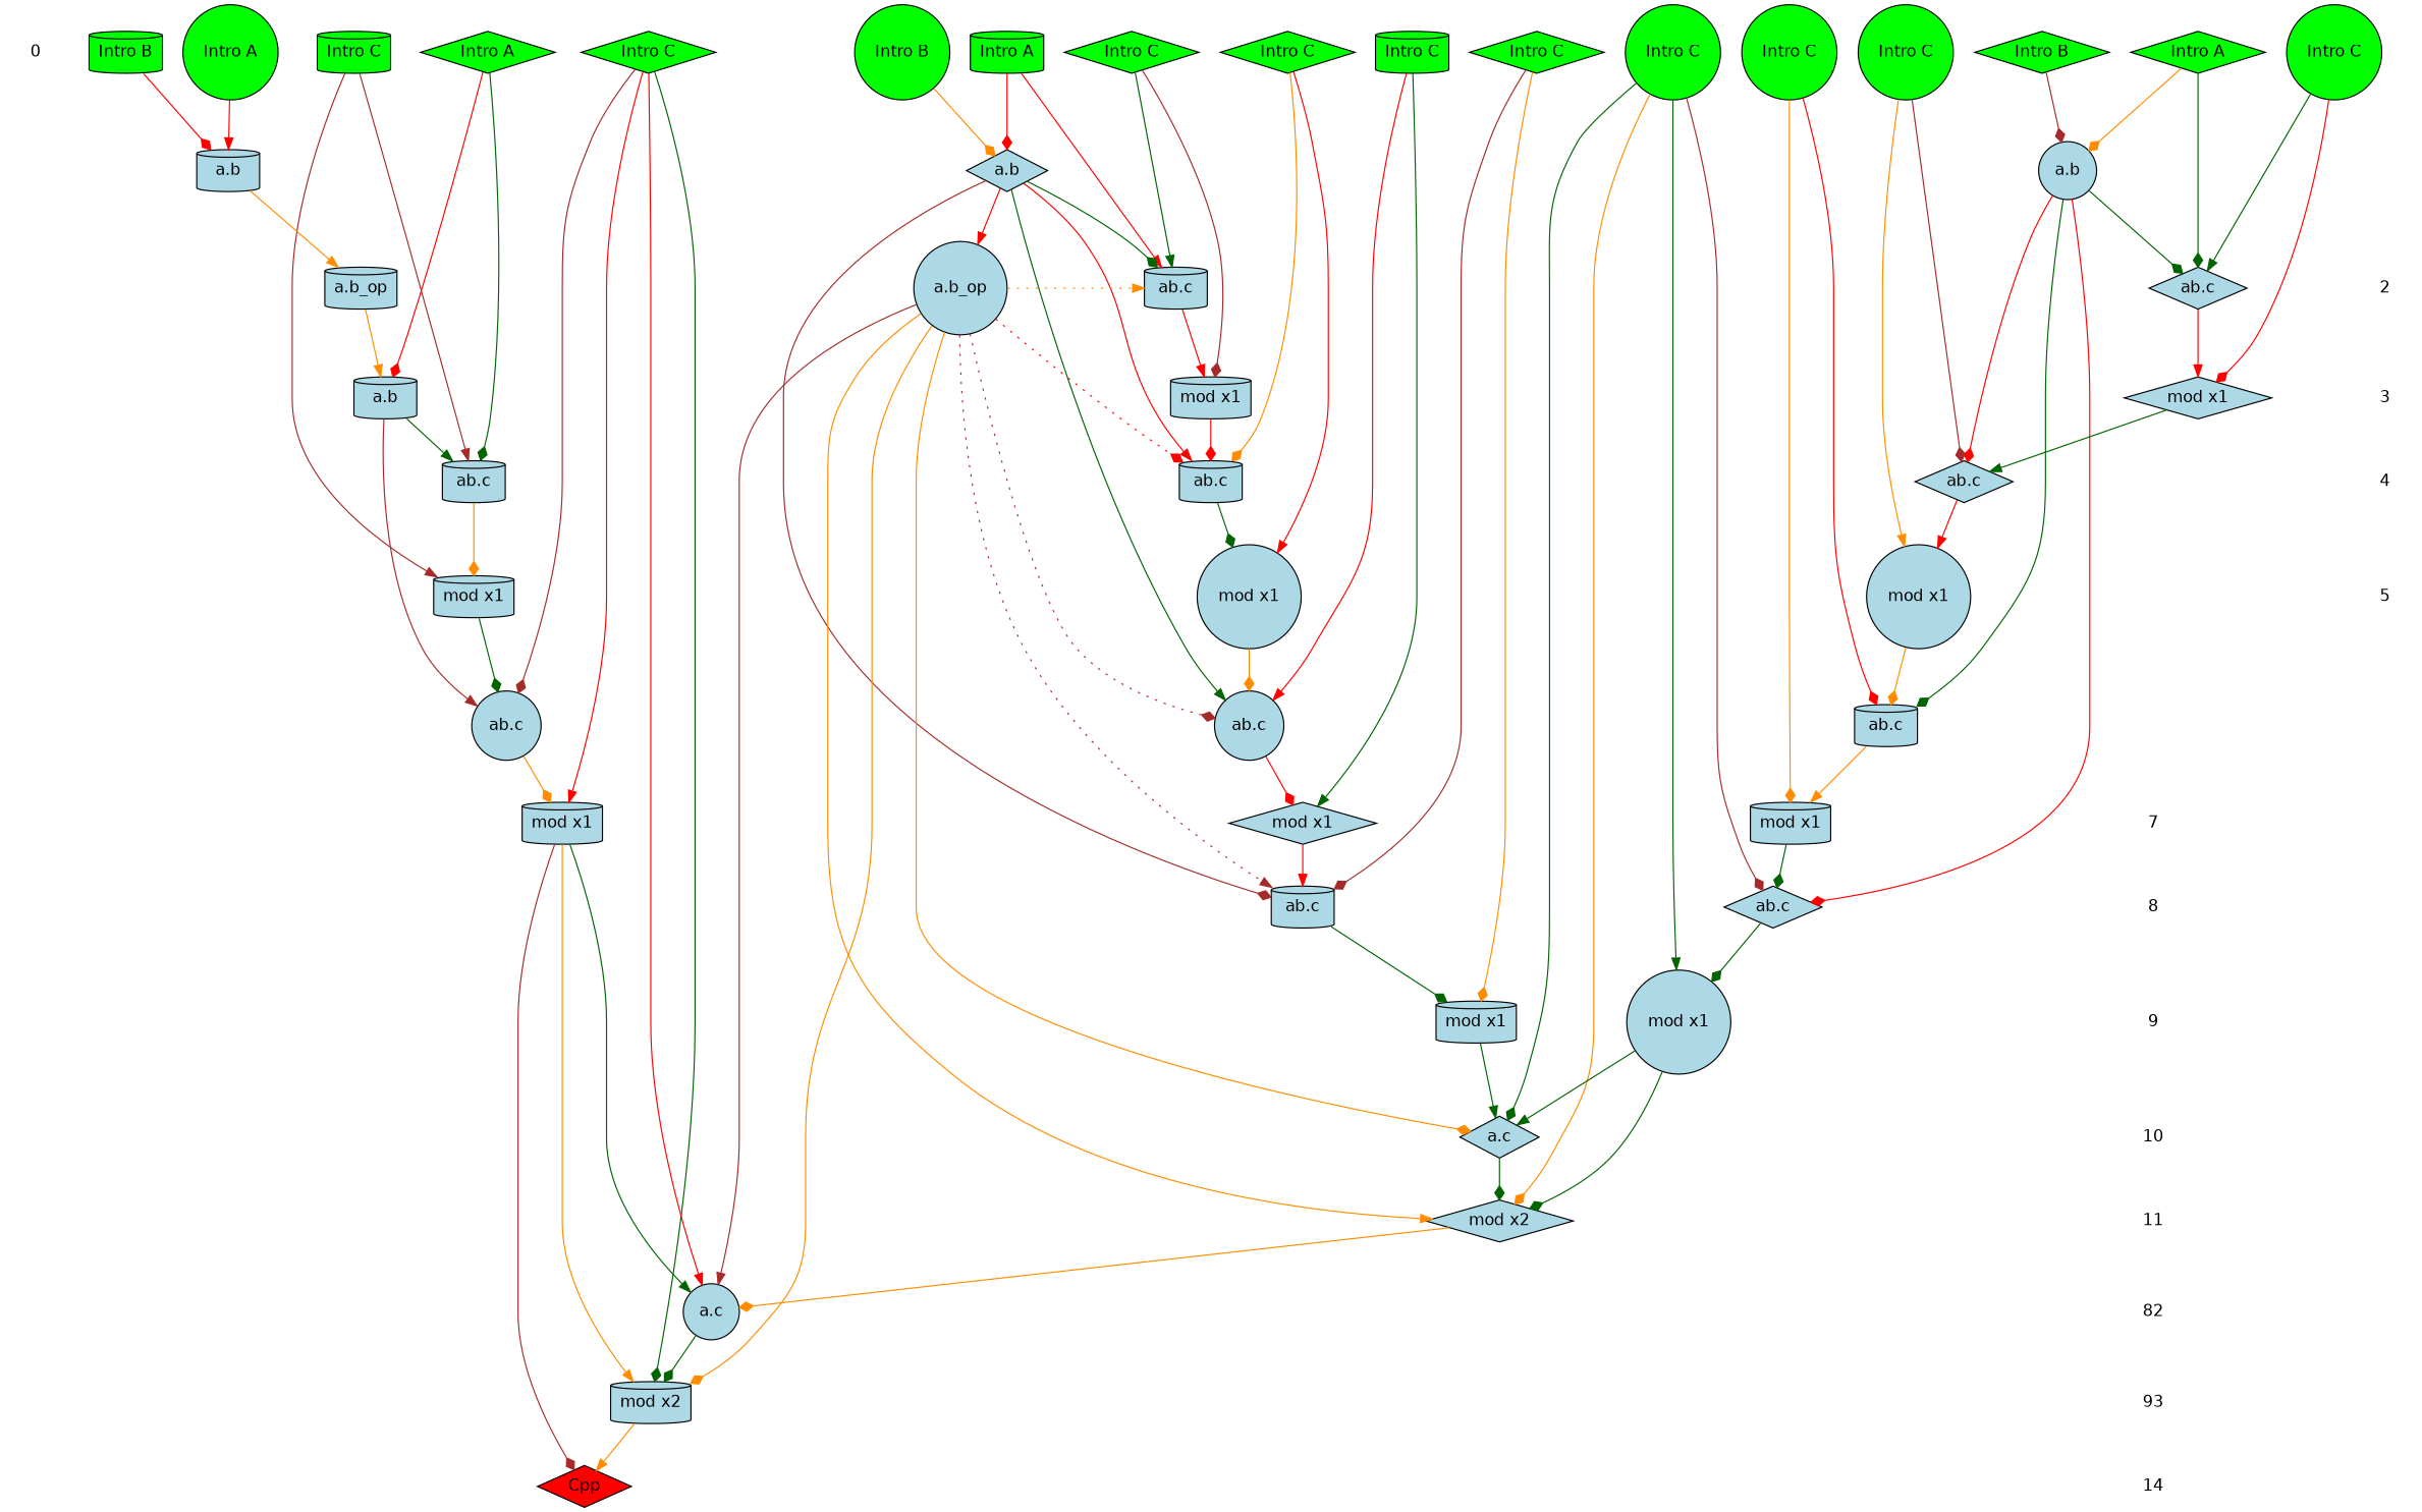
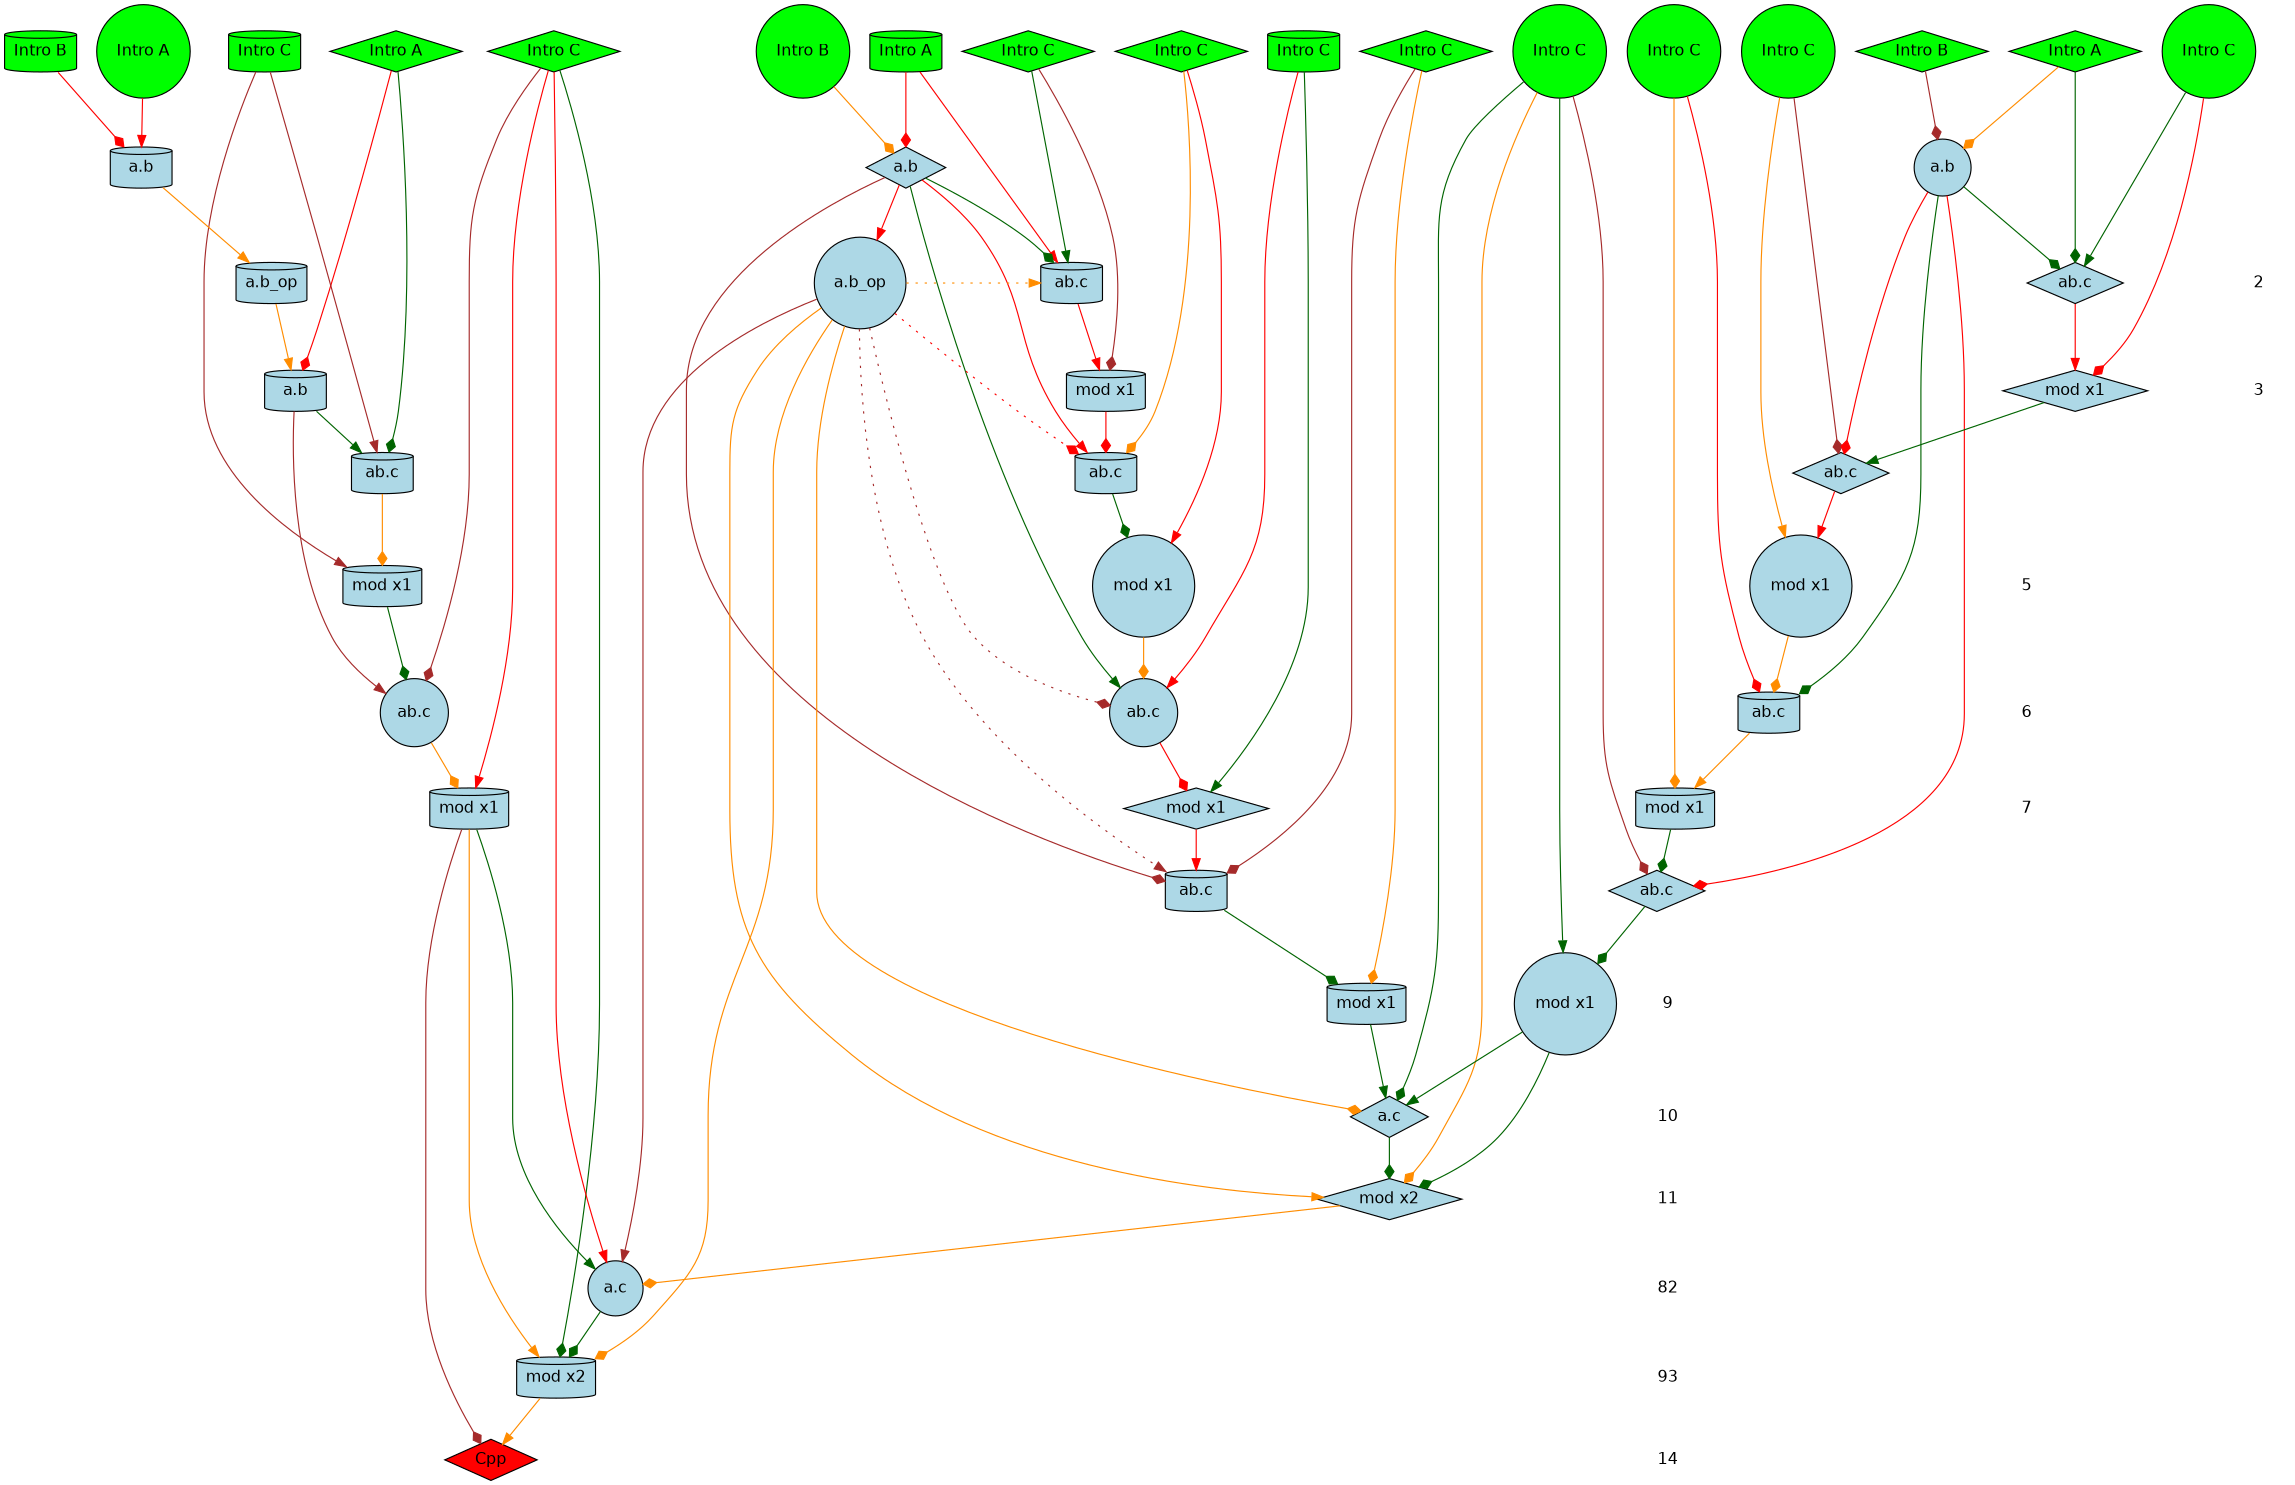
  digraph {
    fontname="DejaVu Sans"
    ranksep=.5
    node [fontname="DejaVu Sans" shape=cylinder fillcolor=lightblue style=filled]
    edge [arrowhead=diamond color=darkgreen fontname="DejaVu Sans"]
-   0 [shape=plaintext fillcolor="" style=""]
    n2 [fillcolor=green label="Intro A" shape=diamond]
    n3 [fillcolor=green label="Intro B" shape=diamond]
    n4 [fillcolor=green label="Intro A" shape=circle]
    n5 [fillcolor=green label="Intro A"]
    n6 [fillcolor=green label="Intro B" shape=circle]
    n7 [fillcolor=green label="Intro A" shape=diamond]
    n8 [fillcolor=green label="Intro B"]
    n9 [fillcolor=green label="Intro C" shape=diamond]
    n10 [fillcolor=green label="Intro C" shape=circle]
    n11 [fillcolor=green label="Intro C" shape=circle]
    n12 [fillcolor=green label="Intro C"]
    n13 [fillcolor=green label="Intro C" shape=diamond]
    n14 [fillcolor=green label="Intro C"]
    n15 [fillcolor=green label="Intro C" shape=diamond]
    n16 [fillcolor=green label="Intro C" shape=diamond]
    n17 [fillcolor=green label="Intro C" shape=circle]
    n18 [fillcolor=green label="Intro C" shape=circle]
    n19 [label="a.b"]
    n20 [label="a.b" shape=diamond]
    n21 [label="a.b" shape=circle]
    2 [shape=plaintext fillcolor="" style=""]
    n23 [label="a.b_op"]
    n24 [label="ab.c" shape=diamond]
    n25 [label="ab.c"]
    n26 [label="a.b_op" shape=circle]
    3 [shape=plaintext fillcolor="" style=""]
    n28 [label="mod x1" shape=diamond]
    n29 [label="mod x1"]
    n30 [label="a.b"]
-   4 [shape=plaintext fillcolor="" style=""]
    n32 [label="ab.c" shape=diamond]
    n33 [label="ab.c"]
    n34 [label="ab.c"]
    5 [shape=plaintext fillcolor="" style=""]
    n36 [label="mod x1" shape=circle]
    n37 [label="mod x1"]
    n38 [label="mod x1" shape=circle]
+   6 [shape=plaintext fillcolor="" style=""]
    n40 [label="ab.c"]
    n41 [label="ab.c" shape=circle]
    n42 [label="ab.c" shape=circle]
    7 [shape=plaintext fillcolor="" style=""]
    n44 [label="mod x1"]
    n45 [label="mod x1" shape=diamond]
    n46 [label="mod x1"]
    n47 [label=93 shape=plaintext fillcolor="" style=""]
    n48 [label="mod x2"]
-   8 [shape=plaintext fillcolor="" style=""]
    n50 [label="ab.c" shape=diamond]
    n51 [label="ab.c"]
    9 [shape=plaintext fillcolor="" style=""]
    n53 [label="mod x1" shape=circle]
    n54 [label="mod x1"]
    10 [shape=plaintext fillcolor="" style=""]
    n56 [label="a.c" shape=diamond]
    11 [shape=plaintext fillcolor="" style=""]
    n58 [label="mod x2" shape=diamond]
    n59 [label=82 shape=plaintext fillcolor="" style=""]
    n60 [label="a.c" shape=circle]
    14 [shape=plaintext fillcolor="" style=""]
    n62 [fillcolor=red label=Cpp shape=diamond]
    subgraph sub_1 {
      rank=same
-     0
      n2
      n3
      n4
      n5
      n6
      n7
      n8
      n9
      n10
      n11
      n12
      n13
      n14
      n15
      n16
      n17
      n18
    }
    subgraph sub_2 {
      rank=same
      n19
      n20
      n21
    }
    subgraph sub_3 {
      rank=same
      2
      n23
      n24
      n25
      n26
    }
    subgraph sub_4 {
      rank=same
      3
      n28
      n29
      n30
    }
    subgraph sub_5 {
      rank=same
-     4
      n32
      n33
      n34
    }
    subgraph sub_6 {
      rank=same
      5
      n36
      n37
      n38
    }
    subgraph sub_7 {
      rank=same
+     6
      n40
      n41
      n42
    }
    subgraph sub_8 {
      rank=same
      7
      n44
      n45
      n46
    }
    subgraph sub_9 {
      rank=same
      n47
      n48
    }
    subgraph sub_10 {
      rank=same
-     8
      n50
      n51
    }
    subgraph sub_11 {
      rank=same
      9
      n53
      n54
    }
    subgraph sub_12 {
      rank=same
      10
      n56
    }
    subgraph sub_13 {
      rank=same
      11
      n58
    }
    subgraph sub_14 {
      rank=same
      n59
      n60
    }
    subgraph sub_15 {
      rank=same
      14
      n62
    }
    n2 -> n30 [color=red]
    n2 -> n33
    n3 -> n21 [color=brown]
    n4 -> n19 [arrowhead=normal color=red]
    n5 -> n20 [color=red]
    n5 -> n25 [arrowhead=normal color=red]
    n6 -> n20 [color=darkorange]
    n7 -> n21 [color=darkorange]
    n7 -> n24
    n8 -> n19 [color=red]
    n9 -> n25 [arrowhead=normal]
    n9 -> n29 [color=brown]
    n10 -> n40 [color=red]
    n10 -> n44 [color=darkorange]
    n11 -> n24 [arrowhead=normal]
    n11 -> n28 [color=red]
    n12 -> n33 [arrowhead=normal color=brown]
    n12 -> n37 [arrowhead=normal color=brown]
    n13 -> n42 [color=brown]
    n13 -> n46 [arrowhead=normal color=red]
    n13 -> n48
    n13 -> n60 [arrowhead=normal color=red]
    n14 -> n41 [arrowhead=normal color=red]
    n14 -> n45 [arrowhead=normal]
    n15 -> n34 [color=darkorange]
    n15 -> n38 [arrowhead=normal color=red]
    n16 -> n51 [color=brown]
    n16 -> n54 [color=darkorange]
    n17 -> n32 [color=brown]
    n17 -> n36 [arrowhead=normal color=darkorange]
    n18 -> n50 [color=brown]
    n18 -> n53 [arrowhead=normal]
    n18 -> n56
    n18 -> n58 [color=darkorange]
    n19 -> n23 [arrowhead=normal color=darkorange]
    n20 -> n25
    n20 -> n26 [arrowhead=normal color=red]
    n20 -> n34 [arrowhead=normal color=red]
    n20 -> n41 [arrowhead=normal]
    n20 -> n51 [color=brown]
    n21 -> n24
    n21 -> n32 [color=red]
    n21 -> n40
    n21 -> n50 [color=red]
    2 -> 3 [style=invis arrowhead="" color=""]
    n23 -> n30 [arrowhead=normal color=darkorange]
    n24 -> n28 [arrowhead=normal color=red]
    n25 -> n29 [arrowhead=normal color=red]
    n26 -> n25 [arrowhead=normal color=darkorange style=dotted]
    n26 -> n34 [color=red style=dotted]
    n26 -> n41 [color=brown style=dotted]
    n26 -> n48 [color=darkorange]
    n26 -> n51 [arrowhead=normal color=brown style=dotted]
    n26 -> n56 [color=darkorange]
    n26 -> n58 [arrowhead=normal color=darkorange]
    n26 -> n60 [arrowhead=normal color=brown]
-   3 -> 4 [style=invis arrowhead="" color=""]
    n28 -> n32 [arrowhead=normal]
    n29 -> n34 [color=red]
    n30 -> n33 [arrowhead=normal]
    n30 -> n42 [arrowhead=normal color=brown]
-   4 -> 5 [style=invis arrowhead="" color=""]
    n32 -> n36 [arrowhead=normal color=red]
    n33 -> n37 [color=darkorange]
    n34 -> n38
+   5 -> 6 [style=invis arrowhead="" color=""]
    n36 -> n40 [color=darkorange]
    n37 -> n42
    n38 -> n41 [color=darkorange]
+   6 -> 7 [style=invis arrowhead="" color=""]
    n40 -> n44 [arrowhead=normal color=darkorange]
    n41 -> n45 [color=red]
    n42 -> n46 [color=darkorange]
-   7 -> 8 [style=invis arrowhead="" color=""]
    n44 -> n50
    n45 -> n51 [arrowhead=normal color=red]
    n46 -> n48 [arrowhead=normal color=darkorange]
    n46 -> n60 [arrowhead=normal]
    n46 -> n62 [color=brown]
    n47 -> 14 [style=invis arrowhead="" color=""]
    n48 -> n62 [arrowhead=normal color=darkorange]
-   8 -> 9 [style=invis arrowhead="" color=""]
    n50 -> n53
    n51 -> n54
    9 -> 10 [style=invis arrowhead="" color=""]
    n53 -> n56 [arrowhead=normal]
    n53 -> n58
    n54 -> n56 [arrowhead=normal]
    10 -> 11 [style=invis arrowhead="" color=""]
    n56 -> n58
    11 -> n59 [style=invis arrowhead="" color=""]
    n58 -> n60 [color=darkorange]
    n59 -> n47 [style=invis arrowhead="" color=""]
    n60 -> n48
  }
